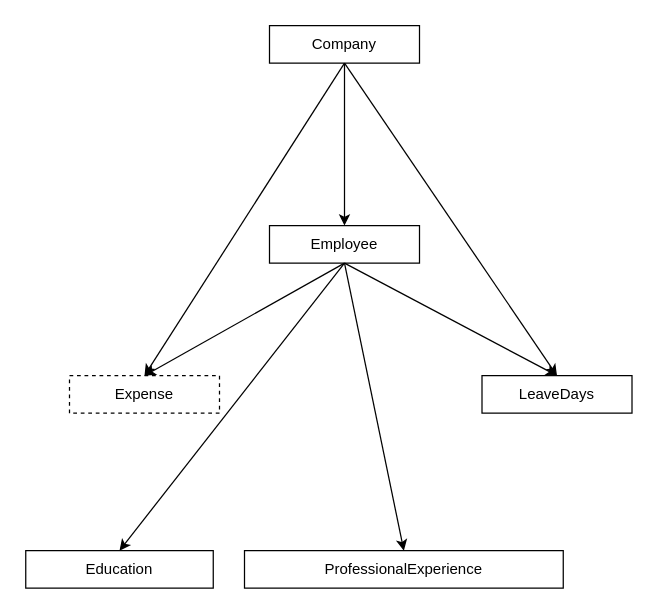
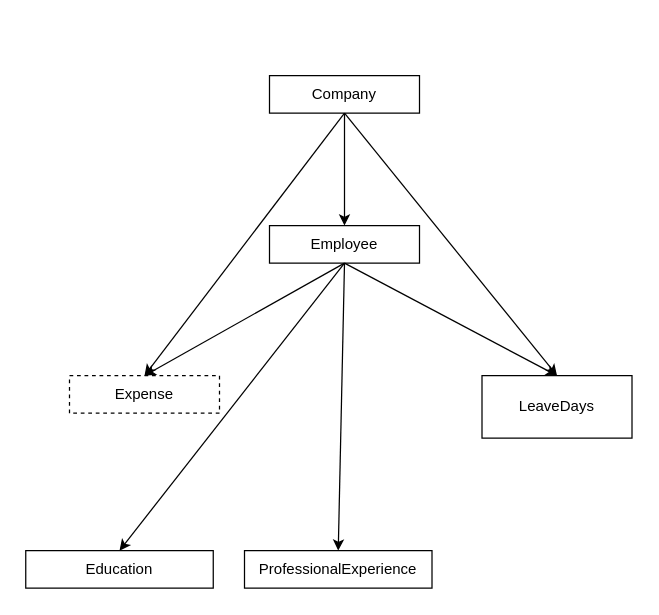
  <mxCell id="0" />
  <mxCell id="1" parent="0" />
- <mxCell id="2" value="Company" style="rounded=0;whiteSpace=wrap;html=1;" vertex="1" parent="1"><mxGeometry x="215" y="20" width="120" height="30" as="geometry" /></mxCell>
+ <mxCell id="2" value="Company" style="rounded=0;whiteSpace=wrap;html=1;" vertex="1" parent="1"><mxGeometry x="215" y="60" width="120" height="30" as="geometry" /></mxCell>
  <mxCell id="3" value="Employee" style="rounded=0;whiteSpace=wrap;html=1;" vertex="1" parent="1"><mxGeometry x="215" y="180" width="120" height="30" as="geometry" /></mxCell>
  <mxCell id="4" value="" style="endArrow=classic;html=1;rounded=0;exitX=0.5;exitY=1;exitDx=0;exitDy=0;entryX=0.5;entryY=0;entryDx=0;entryDy=0;" edge="1" parent="1" source="2" target="3"><mxGeometry width="50" height="50" relative="1" as="geometry"><mxPoint x="455" y="410" as="sourcePoint" /><mxPoint x="505" y="360" as="targetPoint" /></mxGeometry></mxCell>
  <mxCell id="5" value="Expense" style="rounded=0;whiteSpace=wrap;html=1;dashed=1;" vertex="1" parent="1"><mxGeometry x="55" y="300" width="120" height="30" as="geometry" /></mxCell>
- <mxCell id="6" value="LeaveDays" style="rounded=0;whiteSpace=wrap;html=1;" vertex="1" parent="1"><mxGeometry x="385" y="300" width="120" height="30" as="geometry" /></mxCell>
+ <mxCell id="6" value="LeaveDays" style="rounded=0;whiteSpace=wrap;html=1;" vertex="1" parent="1"><mxGeometry x="385" y="300" width="120" height="50" as="geometry" /></mxCell>
  <mxCell id="7" value="" style="endArrow=classic;html=1;rounded=0;exitX=0.5;exitY=1;exitDx=0;exitDy=0;entryX=0.5;entryY=0;entryDx=0;entryDy=0;" edge="1" parent="1" source="2" target="5"><mxGeometry relative="1" as="geometry"><mxPoint x="85" y="210" as="sourcePoint" /><mxPoint x="245" y="210" as="targetPoint" /></mxGeometry></mxCell>
  <mxCell id="8" value="" style="endArrow=classic;html=1;rounded=0;exitX=0.5;exitY=1;exitDx=0;exitDy=0;entryX=0.5;entryY=0;entryDx=0;entryDy=0;" edge="1" parent="1" source="2" target="6"><mxGeometry relative="1" as="geometry"><mxPoint x="285" y="150" as="sourcePoint" /><mxPoint x="125" y="310" as="targetPoint" /></mxGeometry></mxCell>
  <mxCell id="9" value="" style="endArrow=classic;html=1;rounded=0;exitX=0.5;exitY=1;exitDx=0;exitDy=0;entryX=0.5;entryY=0;entryDx=0;entryDy=0;" edge="1" parent="1" source="3" target="5"><mxGeometry width="50" height="50" relative="1" as="geometry"><mxPoint x="275" y="400" as="sourcePoint" /><mxPoint x="325" y="350" as="targetPoint" /></mxGeometry></mxCell>
  <mxCell id="10" value="" style="endArrow=classic;html=1;rounded=0;exitX=0.5;exitY=1;exitDx=0;exitDy=0;entryX=0.5;entryY=0;entryDx=0;entryDy=0;" edge="1" parent="1" source="3" target="6"><mxGeometry relative="1" as="geometry"><mxPoint x="285" y="150" as="sourcePoint" /><mxPoint x="455" y="310" as="targetPoint" /></mxGeometry></mxCell>
- <mxCell id="11" value="ProfessionalExperience" style="rounded=0;whiteSpace=wrap;html=1;" vertex="1" parent="1"><mxGeometry x="195" y="440" width="255" height="30" as="geometry" /></mxCell>
+ <mxCell id="11" value="ProfessionalExperience" style="rounded=0;whiteSpace=wrap;html=1;" vertex="1" parent="1"><mxGeometry x="195" y="440" width="150" height="30" as="geometry" /></mxCell>
  <mxCell id="12" value="Education" style="rounded=0;whiteSpace=wrap;html=1;" vertex="1" parent="1"><mxGeometry x="20" y="440" width="150" height="30" as="geometry" /></mxCell>
  <mxCell id="13" value="" style="endArrow=classic;html=1;rounded=0;entryX=0.5;entryY=0;entryDx=0;entryDy=0;" edge="1" parent="1" target="12"><mxGeometry width="50" height="50" relative="1" as="geometry"><mxPoint x="275" y="210" as="sourcePoint" /><mxPoint x="125" y="310" as="targetPoint" /></mxGeometry></mxCell>
  <mxCell id="14" value="" style="endArrow=classic;html=1;rounded=0;entryX=0.5;entryY=0;entryDx=0;entryDy=0;exitX=0.5;exitY=1;exitDx=0;exitDy=0;" edge="1" parent="1" source="3" target="11"><mxGeometry width="50" height="50" relative="1" as="geometry"><mxPoint x="285" y="270" as="sourcePoint" /><mxPoint x="470" y="390" as="targetPoint" /></mxGeometry></mxCell>
